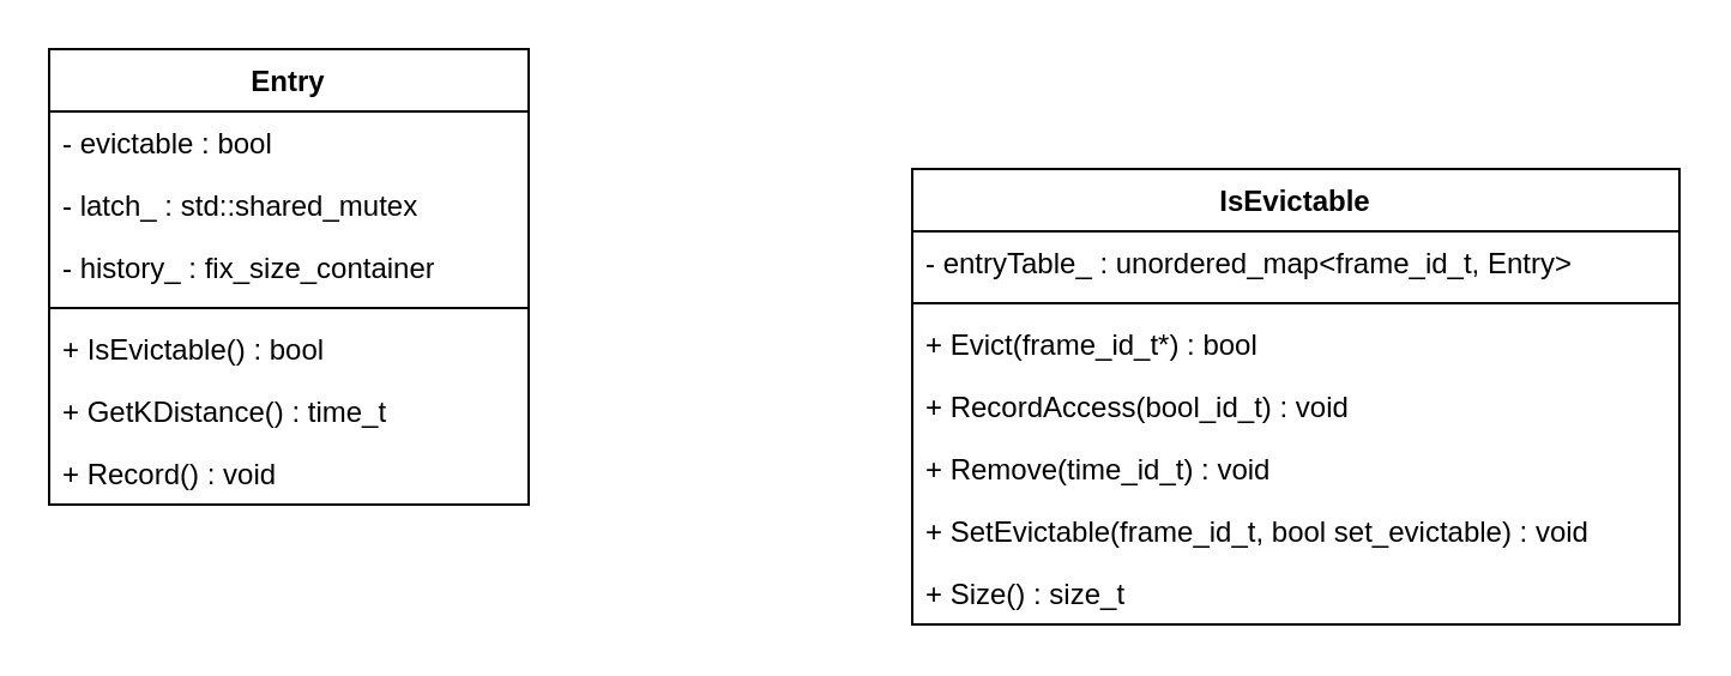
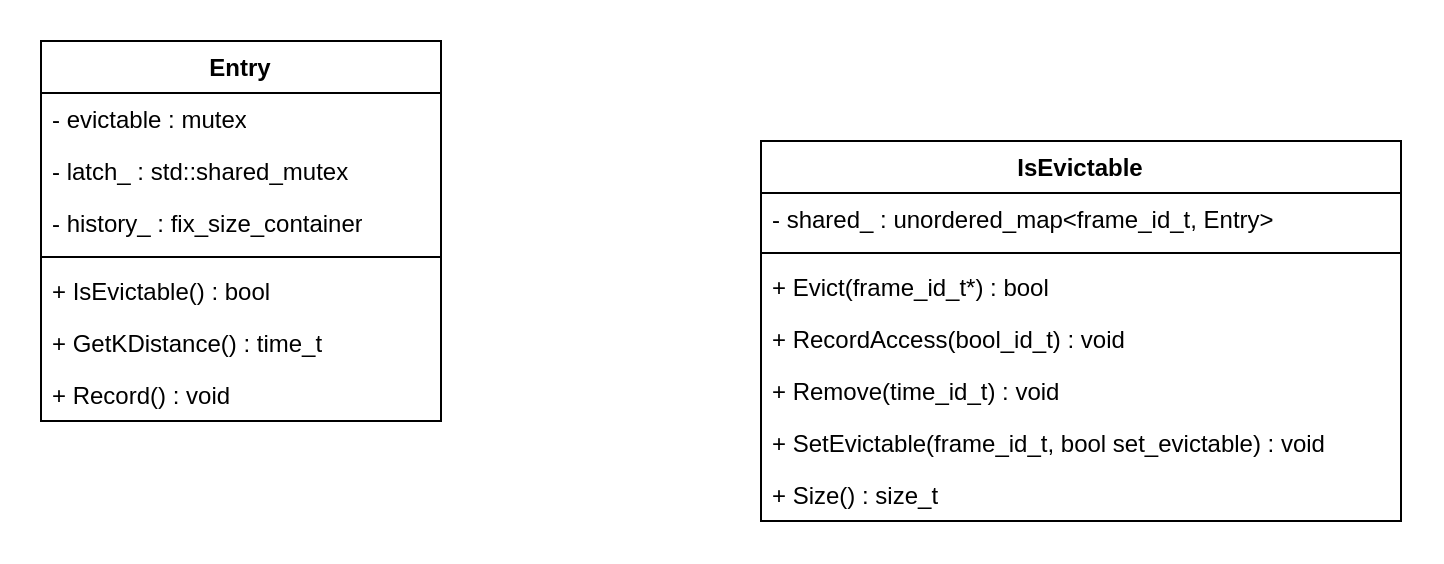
  <mxCell id="0" />
  <mxCell id="1" parent="0" />
  <mxCell id="2" value="IsEvictable&lt;br&gt;" style="swimlane;fontStyle=1;align=center;verticalAlign=top;childLayout=stackLayout;horizontal=1;startSize=26;horizontalStack=0;resizeParent=1;resizeParentMax=0;resizeLast=0;collapsible=1;marginBottom=0;whiteSpace=wrap;html=1;" parent="1" vertex="1"><mxGeometry x="380" y="70" width="320" height="190" as="geometry" /></mxCell>
- <mxCell id="3" value="- entryTable_ : unordered_map&amp;lt;frame_id_t, Entry&amp;gt;&amp;nbsp;" style="text;strokeColor=none;fillColor=none;align=left;verticalAlign=top;spacingLeft=4;spacingRight=4;overflow=hidden;rotatable=0;points=[[0,0.5],[1,0.5]];portConstraint=eastwest;whiteSpace=wrap;html=1;" parent="2" vertex="1"><mxGeometry y="26" width="320" height="26" as="geometry" /></mxCell>
+ <mxCell id="3" value="- shared_ : unordered_map&amp;lt;frame_id_t, Entry&amp;gt;&amp;nbsp;" style="text;strokeColor=none;fillColor=none;align=left;verticalAlign=top;spacingLeft=4;spacingRight=4;overflow=hidden;rotatable=0;points=[[0,0.5],[1,0.5]];portConstraint=eastwest;whiteSpace=wrap;html=1;" parent="2" vertex="1"><mxGeometry y="26" width="320" height="26" as="geometry" /></mxCell>
  <mxCell id="4" value="" style="line;strokeWidth=1;fillColor=none;align=left;verticalAlign=middle;spacingTop=-1;spacingLeft=3;spacingRight=3;rotatable=0;labelPosition=right;points=[];portConstraint=eastwest;strokeColor=inherit;" parent="2" vertex="1"><mxGeometry y="52" width="320" height="8" as="geometry" /></mxCell>
  <mxCell id="5" value="+&amp;nbsp;Evict(frame_id_t*) : bool" style="text;strokeColor=none;fillColor=none;align=left;verticalAlign=top;spacingLeft=4;spacingRight=4;overflow=hidden;rotatable=0;points=[[0,0.5],[1,0.5]];portConstraint=eastwest;whiteSpace=wrap;html=1;" parent="2" vertex="1"><mxGeometry y="60" width="320" height="26" as="geometry" /></mxCell>
  <mxCell id="6" value="+&amp;nbsp;RecordAccess(bool_id_t) : void" style="text;strokeColor=none;fillColor=none;align=left;verticalAlign=top;spacingLeft=4;spacingRight=4;overflow=hidden;rotatable=0;points=[[0,0.5],[1,0.5]];portConstraint=eastwest;whiteSpace=wrap;html=1;" parent="2" vertex="1"><mxGeometry y="86" width="320" height="26" as="geometry" /></mxCell>
  <mxCell id="7" value="+&amp;nbsp;Remove(time_id_t) : void" style="text;strokeColor=none;fillColor=none;align=left;verticalAlign=top;spacingLeft=4;spacingRight=4;overflow=hidden;rotatable=0;points=[[0,0.5],[1,0.5]];portConstraint=eastwest;whiteSpace=wrap;html=1;" parent="2" vertex="1"><mxGeometry y="112" width="320" height="26" as="geometry" /></mxCell>
  <mxCell id="8" value="+&amp;nbsp;SetEvictable(frame_id_t, bool set_evictable) : void" style="text;strokeColor=none;fillColor=none;align=left;verticalAlign=top;spacingLeft=4;spacingRight=4;overflow=hidden;rotatable=0;points=[[0,0.5],[1,0.5]];portConstraint=eastwest;whiteSpace=wrap;html=1;" parent="2" vertex="1"><mxGeometry y="138" width="320" height="26" as="geometry" /></mxCell>
  <mxCell id="9" value="+ Size() : size_t" style="text;strokeColor=none;fillColor=none;align=left;verticalAlign=top;spacingLeft=4;spacingRight=4;overflow=hidden;rotatable=0;points=[[0,0.5],[1,0.5]];portConstraint=eastwest;whiteSpace=wrap;html=1;" parent="2" vertex="1"><mxGeometry y="164" width="320" height="26" as="geometry" /></mxCell>
  <mxCell id="10" value="Entry" style="swimlane;fontStyle=1;align=center;verticalAlign=top;childLayout=stackLayout;horizontal=1;startSize=26;horizontalStack=0;resizeParent=1;resizeParentMax=0;resizeLast=0;collapsible=1;marginBottom=0;whiteSpace=wrap;html=1;" parent="1" vertex="1"><mxGeometry y="20" width="200" height="190" as="geometry" x="20" /></mxCell>
- <mxCell id="11" value="- evictable : bool" style="text;strokeColor=none;fillColor=none;align=left;verticalAlign=top;spacingLeft=4;spacingRight=4;overflow=hidden;rotatable=0;points=[[0,0.5],[1,0.5]];portConstraint=eastwest;whiteSpace=wrap;html=1;" parent="10" vertex="1"><mxGeometry y="26" width="200" height="26" as="geometry" /></mxCell>
+ <mxCell id="11" value="- evictable : mutex" style="text;strokeColor=none;fillColor=none;align=left;verticalAlign=top;spacingLeft=4;spacingRight=4;overflow=hidden;rotatable=0;points=[[0,0.5],[1,0.5]];portConstraint=eastwest;whiteSpace=wrap;html=1;" parent="10" vertex="1"><mxGeometry y="26" width="200" height="26" as="geometry" /></mxCell>
  <mxCell id="12" value="- latch_ : std::shared_mutex" style="text;strokeColor=none;fillColor=none;align=left;verticalAlign=top;spacingLeft=4;spacingRight=4;overflow=hidden;rotatable=0;points=[[0,0.5],[1,0.5]];portConstraint=eastwest;whiteSpace=wrap;html=1;" vertex="1" parent="10"><mxGeometry y="52" width="200" height="26" as="geometry" /></mxCell>
  <mxCell id="13" value="- history_ : fix_size_container" style="text;strokeColor=none;fillColor=none;align=left;verticalAlign=top;spacingLeft=4;spacingRight=4;overflow=hidden;rotatable=0;points=[[0,0.5],[1,0.5]];portConstraint=eastwest;whiteSpace=wrap;html=1;" parent="10" vertex="1"><mxGeometry y="78" width="200" height="26" as="geometry" /></mxCell>
  <mxCell id="14" value="" style="line;strokeWidth=1;fillColor=none;align=left;verticalAlign=middle;spacingTop=-1;spacingLeft=3;spacingRight=3;rotatable=0;labelPosition=right;points=[];portConstraint=eastwest;strokeColor=inherit;" parent="10" vertex="1"><mxGeometry y="104" width="200" height="8" as="geometry" /></mxCell>
  <mxCell id="15" value="+ IsEvictable() : bool" style="text;strokeColor=none;fillColor=none;align=left;verticalAlign=top;spacingLeft=4;spacingRight=4;overflow=hidden;rotatable=0;points=[[0,0.5],[1,0.5]];portConstraint=eastwest;whiteSpace=wrap;html=1;" parent="10" vertex="1"><mxGeometry y="112" width="200" height="26" as="geometry" /></mxCell>
  <mxCell id="16" value="+ GetKDistance() : time_t" style="text;strokeColor=none;fillColor=none;align=left;verticalAlign=top;spacingLeft=4;spacingRight=4;overflow=hidden;rotatable=0;points=[[0,0.5],[1,0.5]];portConstraint=eastwest;whiteSpace=wrap;html=1;" parent="10" vertex="1"><mxGeometry y="138" width="200" height="26" as="geometry" /></mxCell>
  <mxCell id="17" value="+ Record() : void" style="text;strokeColor=none;fillColor=none;align=left;verticalAlign=top;spacingLeft=4;spacingRight=4;overflow=hidden;rotatable=0;points=[[0,0.5],[1,0.5]];portConstraint=eastwest;whiteSpace=wrap;html=1;" parent="10" vertex="1"><mxGeometry y="164" width="200" height="26" as="geometry" /></mxCell>
